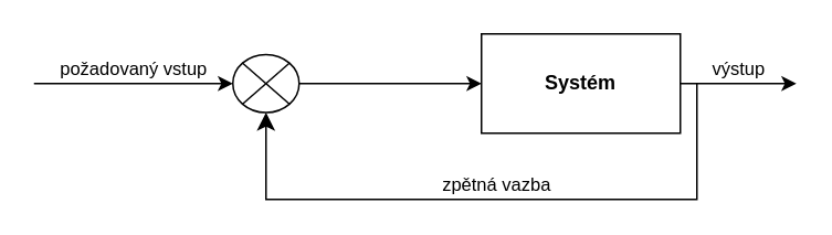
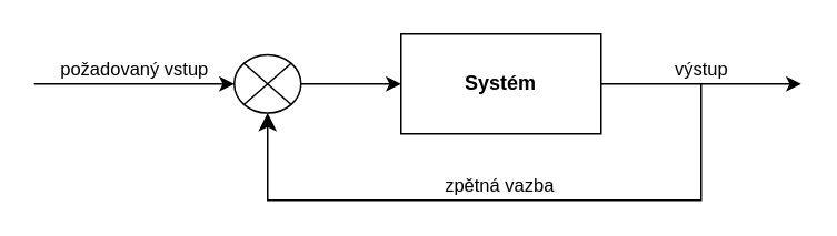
  <mxCell id="0" />
  <mxCell id="1" parent="0" />
- <mxCell id="2" value="&lt;div&gt;Systém&lt;/div&gt;" style="rounded=0;whiteSpace=wrap;html=1;fontStyle=1" vertex="1" parent="1"><mxGeometry x="290" y="20" width="120" height="60" as="geometry" /></mxCell>
+ <mxCell id="2" value="&lt;div&gt;Systém&lt;/div&gt;" style="rounded=0;whiteSpace=wrap;html=1;fontStyle=1" vertex="1" parent="1"><mxGeometry x="240" y="20" width="120" height="60" as="geometry" /></mxCell>
  <mxCell id="3" value="výstup" style="endArrow=classic;html=1;rounded=0;exitX=1;exitY=0.5;exitDx=0;exitDy=0;verticalAlign=bottom;" edge="1" parent="1" source="2"><mxGeometry width="50" height="50" relative="1" as="geometry"><mxPoint x="350" y="340" as="sourcePoint" /><mxPoint x="480" y="50" as="targetPoint" /></mxGeometry></mxCell>
  <mxCell id="4" value="&lt;div&gt;požadovaný vstup &lt;br&gt;&lt;/div&gt;" style="endArrow=classic;html=1;rounded=0;verticalAlign=bottom;entryX=0;entryY=0.5;entryDx=0;entryDy=0;entryPerimeter=0;" edge="1" parent="1" target="5"><mxGeometry width="50" height="50" relative="1" as="geometry"><mxPoint x="20" y="50" as="sourcePoint" /><mxPoint x="160" y="50" as="targetPoint" /></mxGeometry></mxCell>
  <mxCell id="5" value="" style="verticalLabelPosition=bottom;verticalAlign=top;html=1;shape=mxgraph.flowchart.or;" vertex="1" parent="1"><mxGeometry x="140" y="32.5" width="40" height="35" as="geometry" /></mxCell>
  <mxCell id="6" value="zpětná vazba" style="edgeStyle=elbowEdgeStyle;elbow=vertical;endArrow=classic;html=1;curved=0;rounded=0;endSize=8;startSize=8;entryX=0.5;entryY=1;entryDx=0;entryDy=0;entryPerimeter=0;verticalAlign=bottom;" edge="1" parent="1" target="5"><mxGeometry width="50" height="50" relative="1" as="geometry"><mxPoint x="420" y="50" as="sourcePoint" /><mxPoint x="280" y="310" as="targetPoint" /><Array as="points"><mxPoint x="290" y="120" /></Array></mxGeometry></mxCell>
  <mxCell id="7" value="" style="endArrow=classic;html=1;rounded=0;exitX=1;exitY=0.5;exitDx=0;exitDy=0;exitPerimeter=0;entryX=0;entryY=0.5;entryDx=0;entryDy=0;" edge="1" parent="1" source="5" target="2"><mxGeometry width="50" height="50" relative="1" as="geometry"><mxPoint x="230" y="360" as="sourcePoint" /><mxPoint x="280" y="310" as="targetPoint" /></mxGeometry></mxCell>
